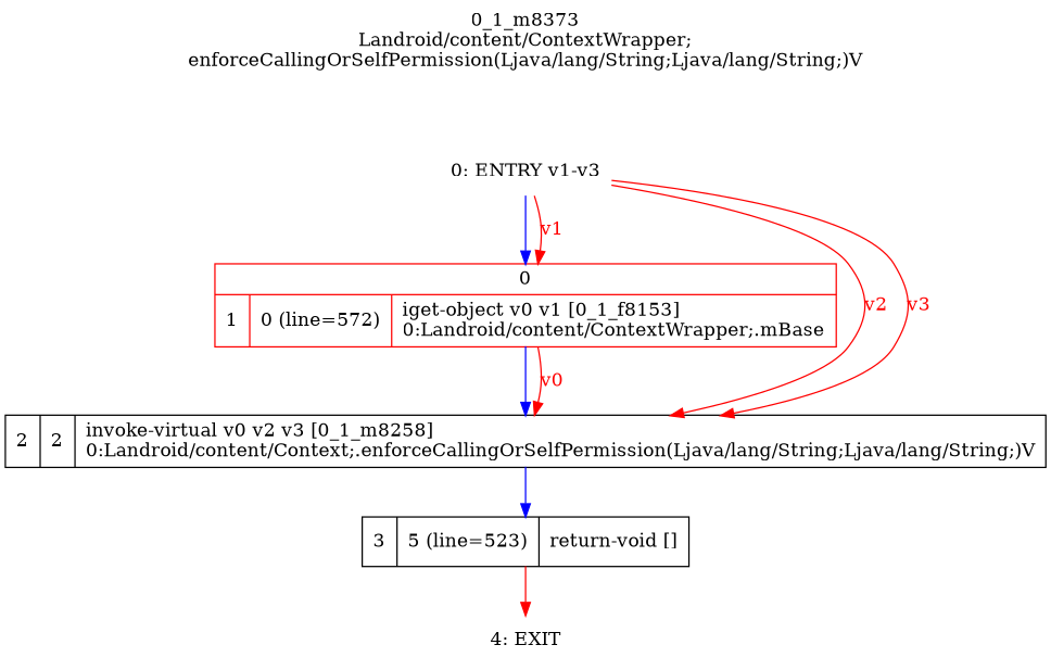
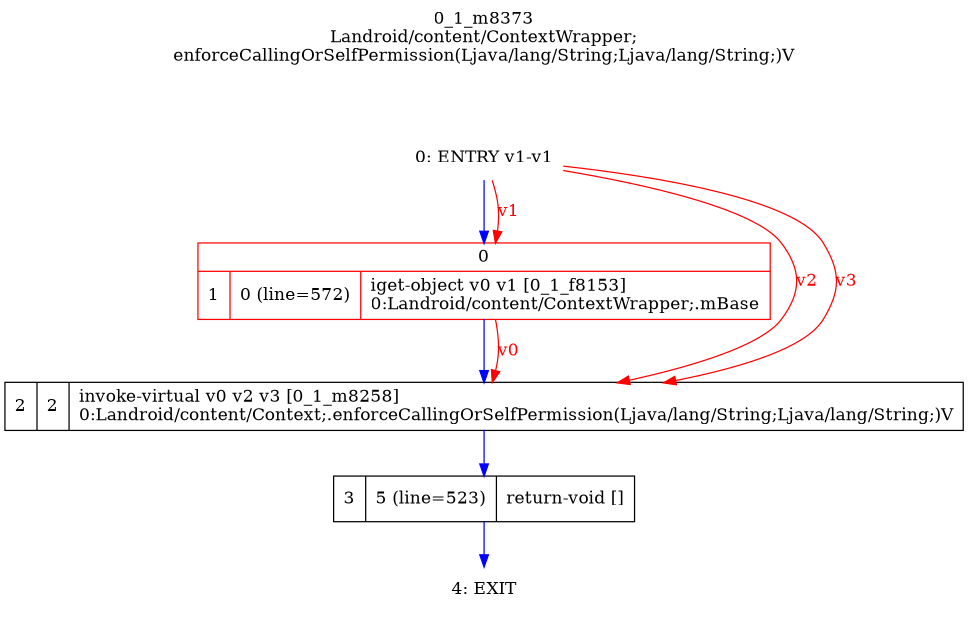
  digraph {
    label="0_1_m8373\nLandroid/content/ContextWrapper;\nenforceCallingOrSelfPermission(Ljava/lang/String;Ljava/lang/String;)V"
    labelloc=t
    rankdir=UD
    node [shape=record]
    edge [color=blue fontcolor=blue]
-   n1 [label="0: ENTRY v1-v3" shape=plaintext]
+   n1 [label="0: ENTRY v1-v1" shape=plaintext]
    n2 [color=red label="{0|{1|0 (line=572)|iget-object v0 v1 [0_1_f8153]\l0:Landroid/content/ContextWrapper;.mBase\l}}"]
    n3 [label="2|2|invoke-virtual v0 v2 v3 [0_1_m8258]\l0:Landroid/content/Context;.enforceCallingOrSelfPermission(Ljava/lang/String;Ljava/lang/String;)V\l"]
    n4 [label="3|5 (line=523)|return-void []\l"]
    n5 [label="4: EXIT" shape=plaintext]
    n1 -> n2 [weight=100]
    n1 -> n2 [color=red fontcolor=red label=v1]
    n1 -> n3 [color=red fontcolor=red label=v2]
    n1 -> n3 [color=red fontcolor=red label=v3]
    n2 -> n3 [weight=100]
    n2 -> n3 [color=red fontcolor=red label=v0]
    n3 -> n4 [weight=100]
-   n4 -> n5 [color=red weight=100]
+   n4 -> n5 [weight=100]
  }
